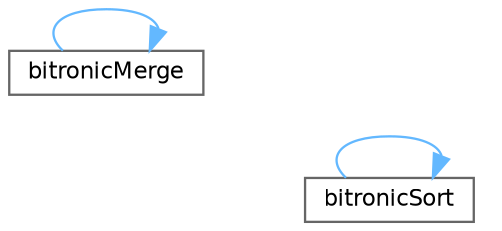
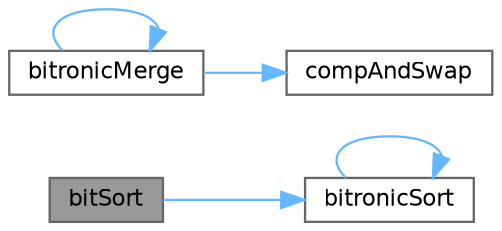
  digraph {
    rankdir=LR
    node [color=grey40 fillcolor=white fontname=Helvetica fontsize=10 shape=box style=filled]
    edge [color=steelblue1 fontname=Helvetica fontsize=10 labelfontname=Helvetica labelfontsize=10 style=solid]
+   n1 [color=gray40 fillcolor=grey60 fontcolor=black height=0.2 label=bitSort width=0.4]
    n2 [height=0.2 label=bitronicSort width=0.4]
    n3 [height=0.2 label=bitronicMerge width=0.4]
+   n4 [height=0.2 label=compAndSwap width=0.4]
+   n1 -> n2
    n2 -> n2
    n3 -> n3
+   n3 -> n4
  }
